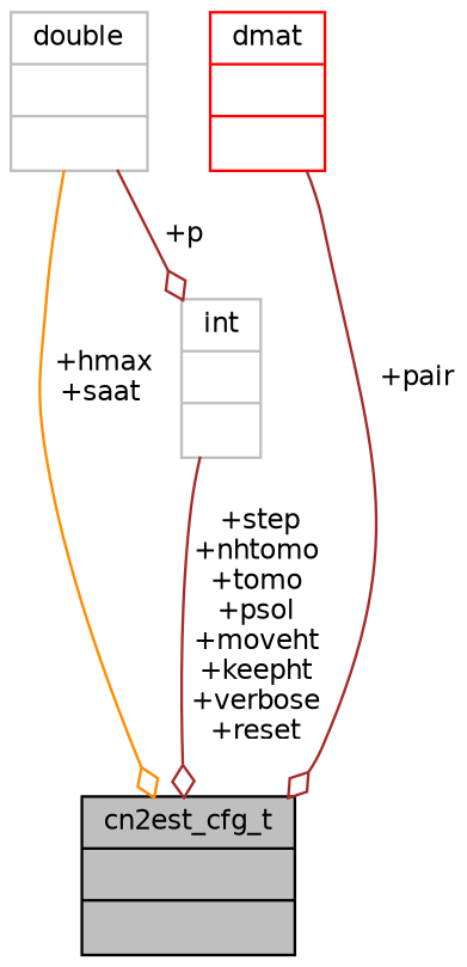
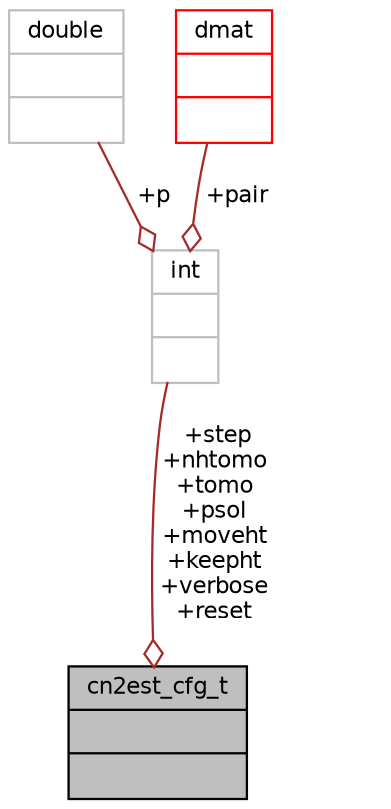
  digraph {
    node [color=grey75 fontname=Helvetica fontsize=10 shape=record]
    edge [arrowhead=odiamond color=brown fontname=Helvetica fontsize=10 labelfontname=Helvetica labelfontsize=10 style=solid]
    n1 [color=black fillcolor=grey75 fontcolor=black height=0.2 label="{cn2est_cfg_t\n||}" style=filled width=0.4]
    n2 [height=0.2 label="{double\n||}" width=0.4]
    n3 [height=0.2 label="{int\n||}" width=0.4]
    n4 [color=red height=0.2 label="{dmat\n||}" width=0.4]
-   n2 -> n1 [color=darkorange label=" +hmax\n+saat"]
    n2 -> n3 [label=" +p"]
    n3 -> n1 [label=" +step\n+nhtomo\n+tomo\n+psol\n+moveht\n+keepht\n+verbose\n+reset"]
-   n4 -> n1 [label=" +pair"]
+   n4 -> n3 [label=" +pair"]
  }
